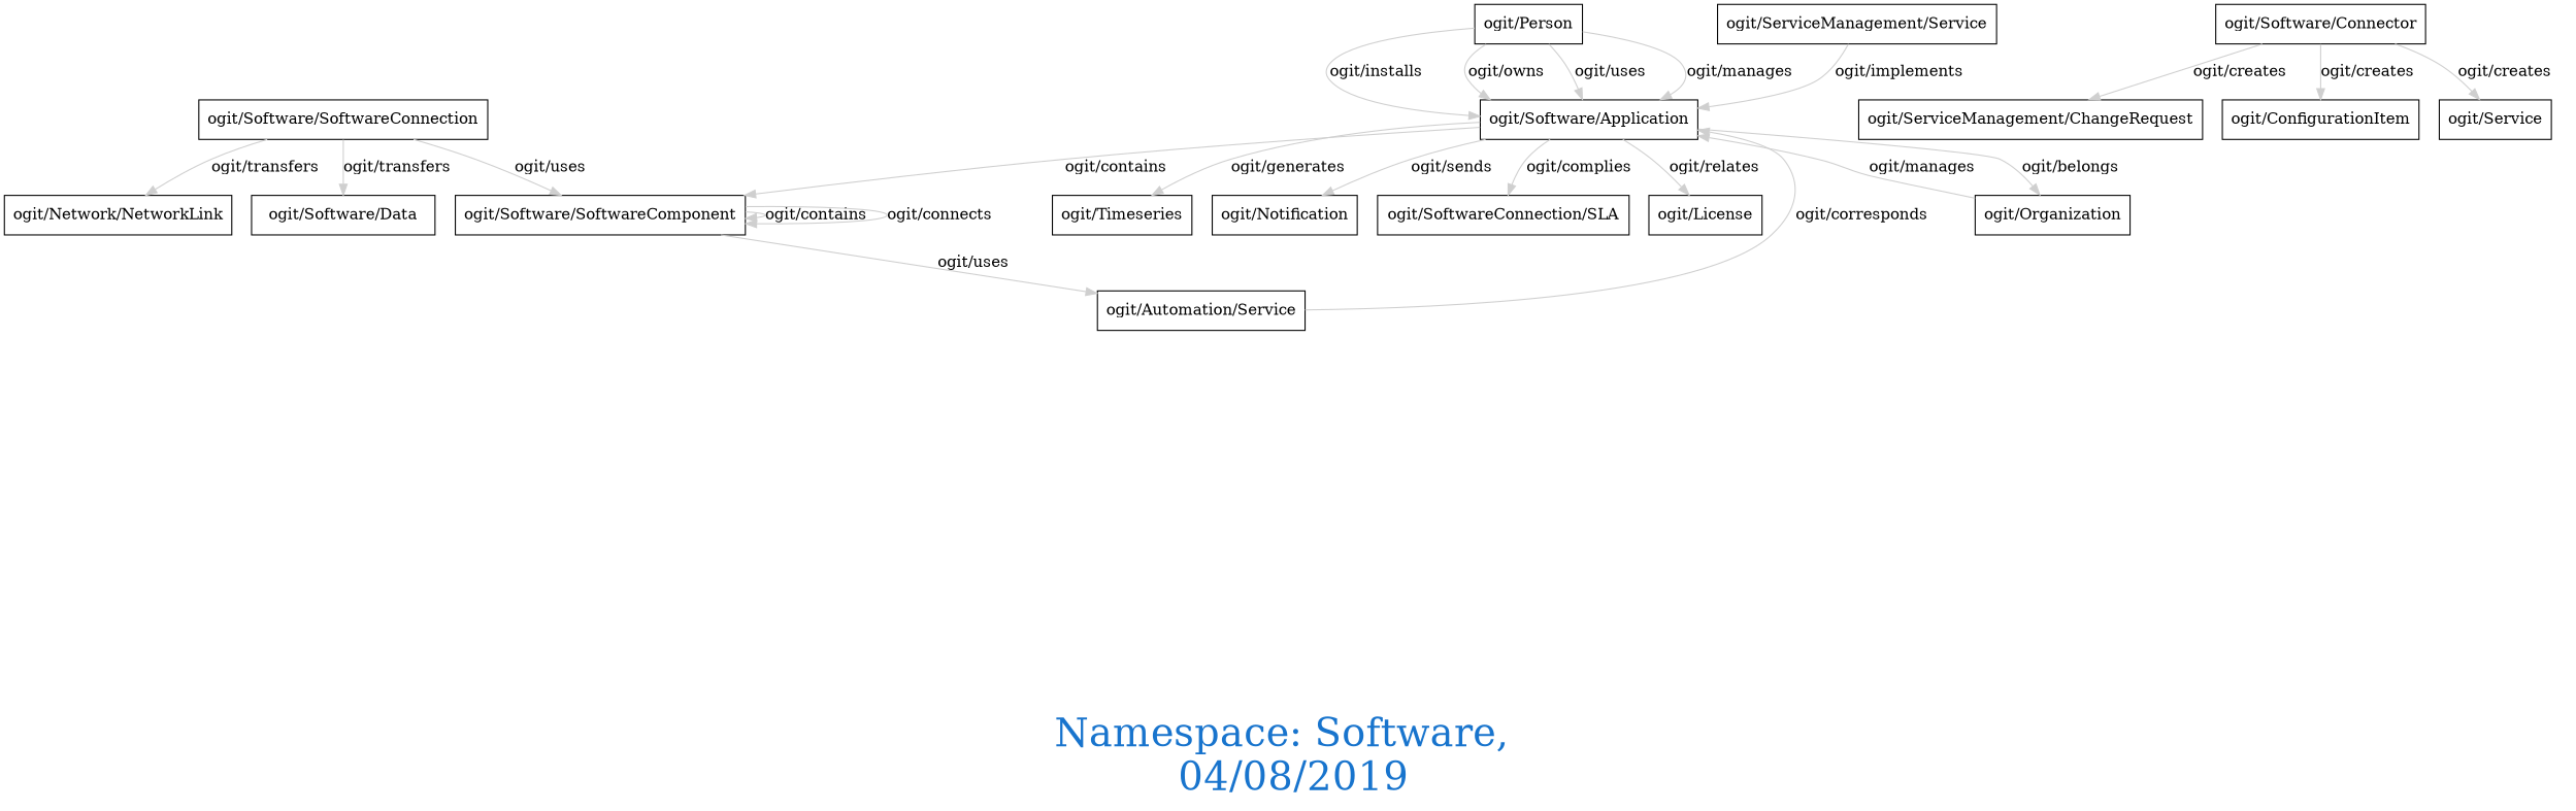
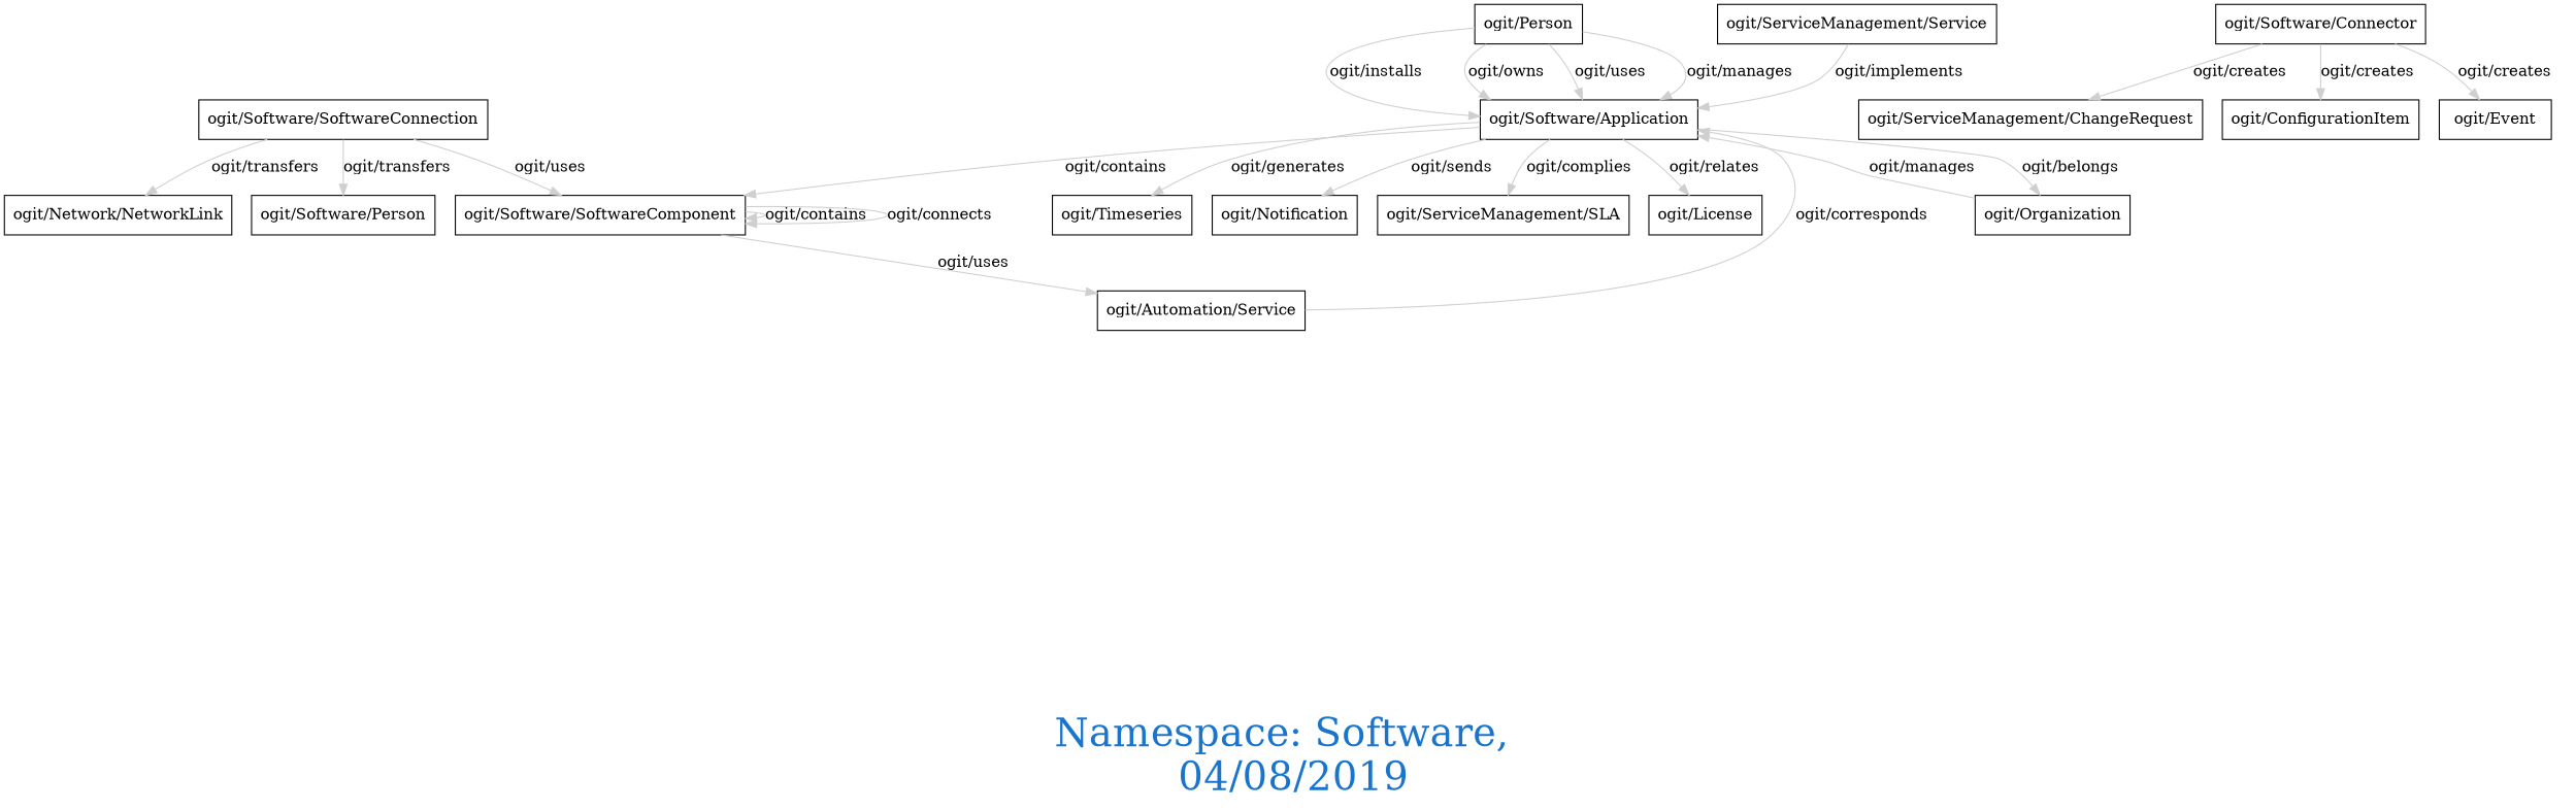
  digraph {
    fontcolor=dodgerblue3
    fontsize=36
    label="\n\n\nNamespace: Software, \n 04/08/2019"
    rankdir=TB
    node [shape=polygon]
    edge [color=gray81]
    "ogit/Software/Application"
    "ogit/Software/SoftwareComponent"
    "ogit/Organization"
    "ogit/Timeseries"
    "ogit/Notification"
-   "ogit/ServiceManagement/SLA" [label="ogit/SoftwareConnection/SLA"]
+   "ogit/ServiceManagement/SLA"
    "ogit/License"
    n8 [label="ogit/Automation/Service"]
    "ogit/Person"
    "ogit/Software/Connector"
    "ogit/ServiceManagement/ChangeRequest"
    "ogit/ConfigurationItem"
-   "ogit/Event" [label="ogit/Service"]
+   "ogit/Event"
    "ogit/Software/SoftwareConnection"
-   "ogit/Software/Data"
+   "ogit/Software/Data" [label="ogit/Software/Person"]
    "ogit/Network/NetworkLink"
    "ogit/ServiceManagement/Service"
    "ogit/Software/Application" -> "ogit/Software/SoftwareComponent" [label="ogit/contains    "]
    "ogit/Software/Application" -> "ogit/Organization" [label="ogit/belongs    "]
    "ogit/Software/Application" -> "ogit/Timeseries" [label="ogit/generates    "]
    "ogit/Software/Application" -> "ogit/Notification" [label="ogit/sends    "]
    "ogit/Software/Application" -> "ogit/ServiceManagement/SLA" [label="ogit/complies    "]
    "ogit/Software/Application" -> "ogit/License" [label="ogit/relates    "]
    "ogit/Software/SoftwareComponent" -> "ogit/Software/SoftwareComponent" [label="ogit/contains    "]
    "ogit/Software/SoftwareComponent" -> "ogit/Software/SoftwareComponent" [label="ogit/connects    "]
    "ogit/Software/SoftwareComponent" -> n8 [label="ogit/uses    "]
    "ogit/Organization" -> "ogit/Software/Application" [label="ogit/manages    "]
    n8 -> "ogit/Software/Application" [label="ogit/corresponds    "]
    "ogit/Person" -> "ogit/Software/Application" [label="ogit/manages    "]
    "ogit/Person" -> "ogit/Software/Application" [label="ogit/installs    "]
    "ogit/Person" -> "ogit/Software/Application" [label="ogit/owns    "]
    "ogit/Person" -> "ogit/Software/Application" [label="ogit/uses    "]
    "ogit/Software/Connector" -> "ogit/ServiceManagement/ChangeRequest" [label="ogit/creates    "]
    "ogit/Software/Connector" -> "ogit/ConfigurationItem" [label="ogit/creates    "]
    "ogit/Software/Connector" -> "ogit/Event" [label="ogit/creates    "]
    "ogit/Software/SoftwareConnection" -> "ogit/Software/SoftwareComponent" [label="ogit/uses    "]
    "ogit/Software/SoftwareConnection" -> "ogit/Software/Data" [label="ogit/transfers    "]
    "ogit/Software/SoftwareConnection" -> "ogit/Network/NetworkLink" [label="ogit/transfers    "]
    "ogit/ServiceManagement/Service" -> "ogit/Software/Application" [label="ogit/implements    "]
  }
